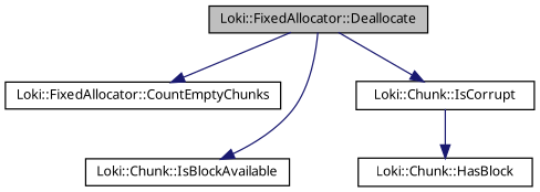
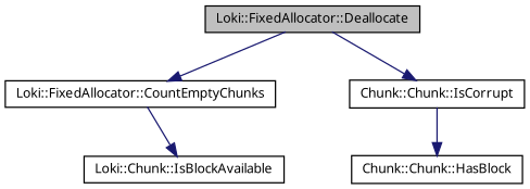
  digraph {
    rankdir=TB
    node [color=black fontname="FreeSans.ttf" fontsize=10 shape=record]
    edge [color=midnightblue fontname="FreeSans.ttf" fontsize=10 labelfontname="FreeSans.ttf" labelfontsize=10 style=solid]
    n1 [fillcolor=grey75 fontcolor=black height=0.2 label="Loki::FixedAllocator::Deallocate" style=filled width=0.4]
    n2 [height=0.2 label="Loki::FixedAllocator::CountEmptyChunks" width=0.4]
    n3 [height=0.2 label="Loki::Chunk::IsBlockAvailable" width=0.4]
-   n4 [height=0.2 label="Loki::Chunk::IsCorrupt" width=0.4]
-   n5 [height=0.2 label="Loki::Chunk::HasBlock" width=0.4]
+   n4 [height=0.2 label="Chunk::Chunk::IsCorrupt" width=0.4]
+   n5 [height=0.2 label="Chunk::Chunk::HasBlock" width=0.4]
    n1 -> n2
-   n1 -> n3
+   n2 -> n3
    n1 -> n4
    n4 -> n5
  }
